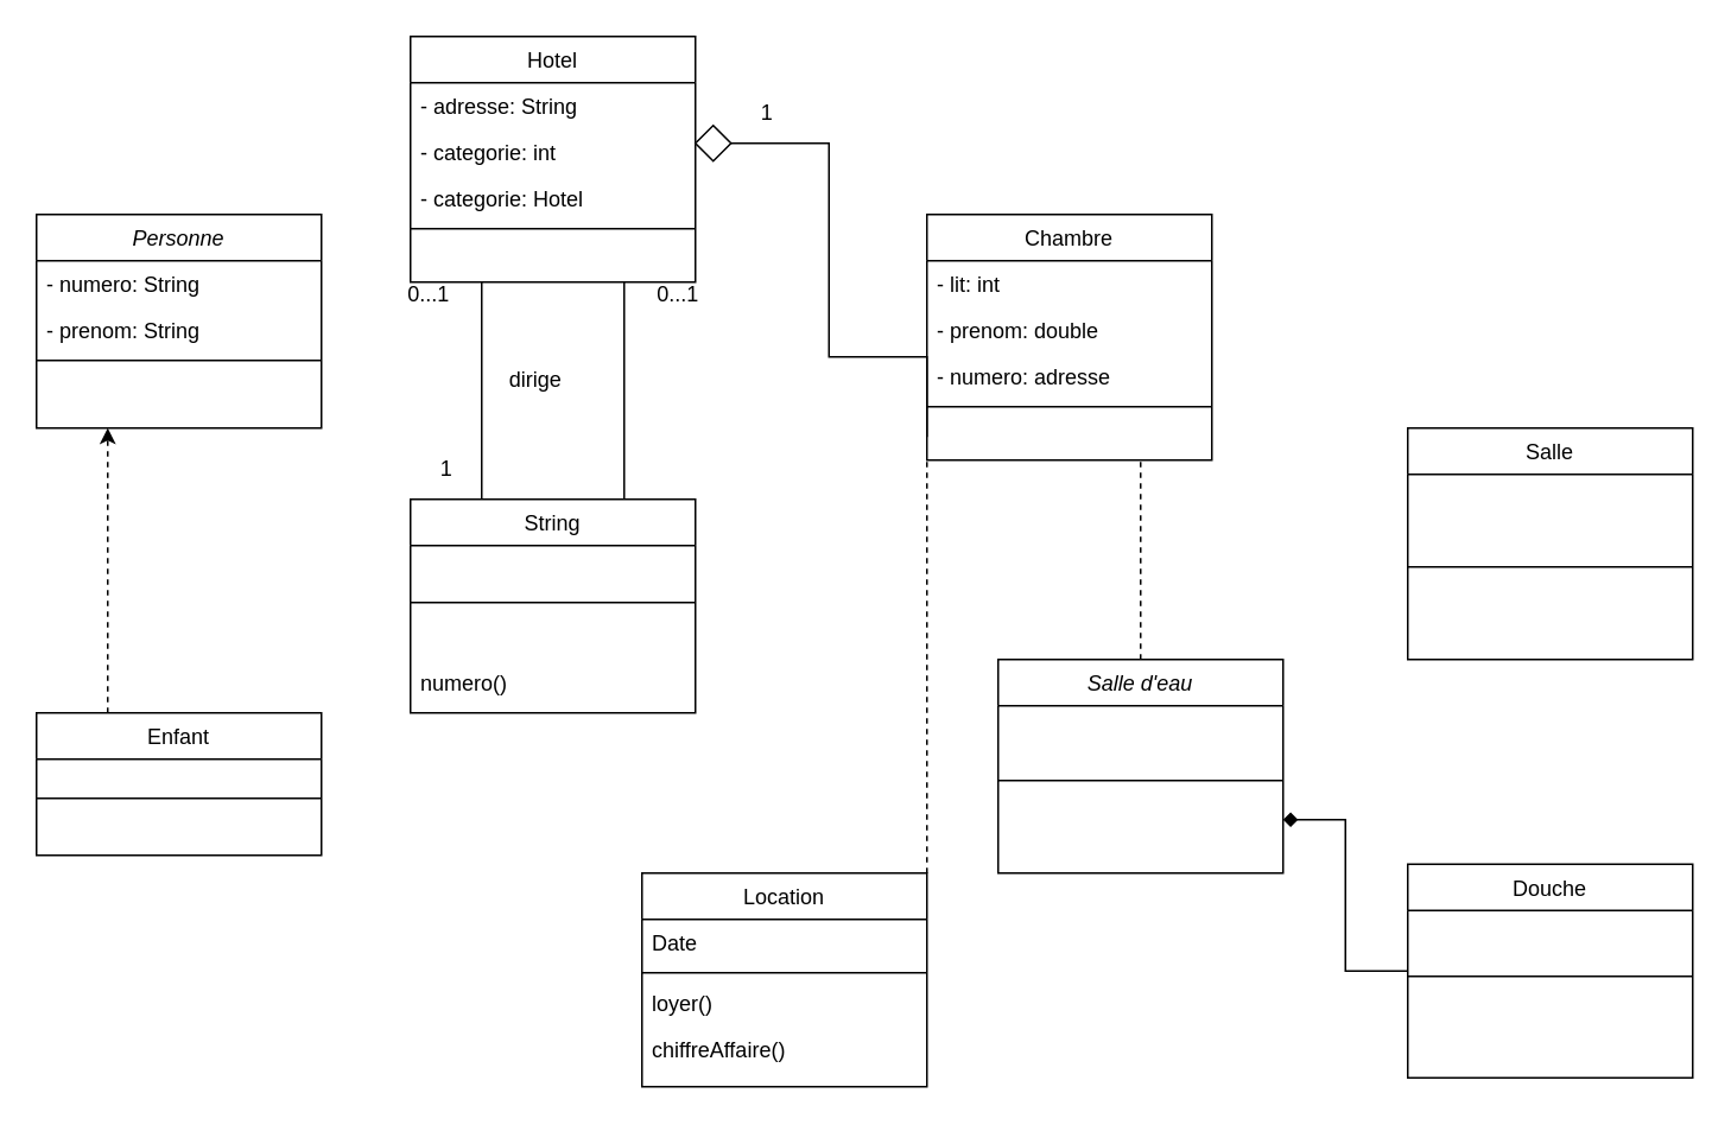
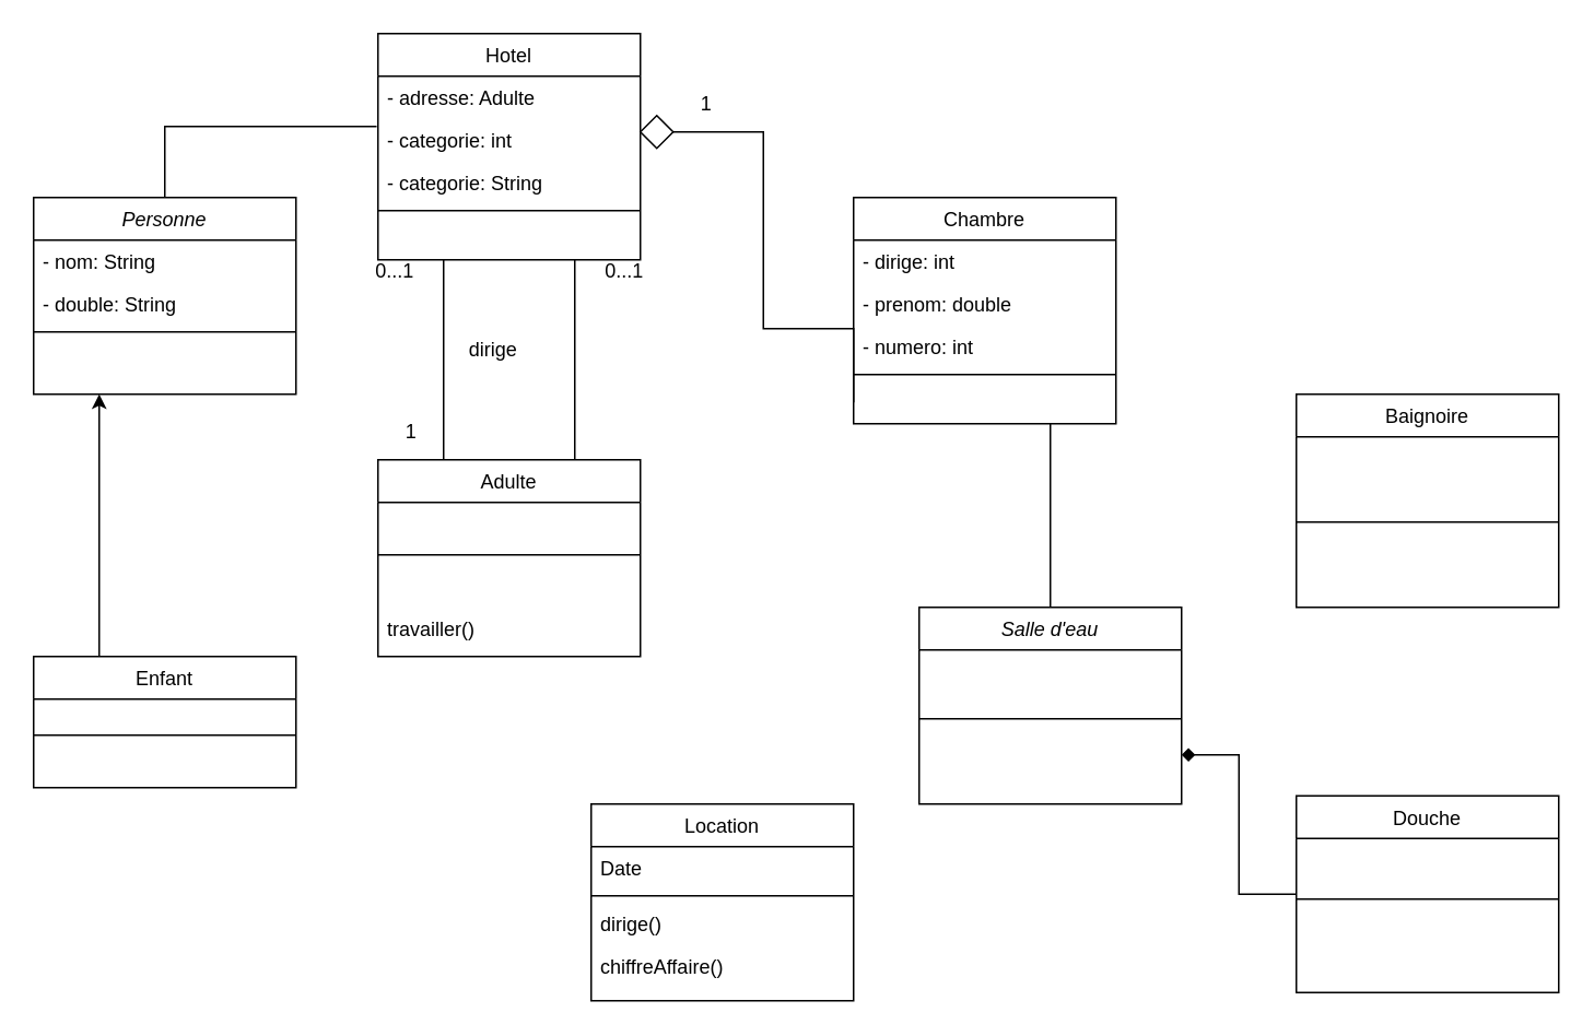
  <mxCell id="0" />
  <mxCell id="1" parent="0" />
  <mxCell id="2" value="Hotel" style="swimlane;fontStyle=0;align=center;verticalAlign=top;childLayout=stackLayout;horizontal=1;startSize=26;horizontalStack=0;resizeParent=1;resizeLast=0;collapsible=1;marginBottom=0;rounded=0;shadow=0;strokeWidth=1;" parent="1" vertex="1"><mxGeometry x="230" y="20" width="160" height="138" as="geometry"><mxRectangle x="550" y="140" width="160" height="26" as="alternateBounds" /></mxGeometry></mxCell>
- <mxCell id="3" value="- adresse: String" style="text;align=left;verticalAlign=top;spacingLeft=4;spacingRight=4;overflow=hidden;rotatable=0;points=[[0,0.5],[1,0.5]];portConstraint=eastwest;" parent="2" vertex="1"><mxGeometry y="26" width="160" height="26" as="geometry" /></mxCell>
+ <mxCell id="3" value="- adresse: Adulte" style="text;align=left;verticalAlign=top;spacingLeft=4;spacingRight=4;overflow=hidden;rotatable=0;points=[[0,0.5],[1,0.5]];portConstraint=eastwest;" parent="2" vertex="1"><mxGeometry y="26" width="160" height="26" as="geometry" /></mxCell>
  <mxCell id="4" value="- categorie: int" style="text;align=left;verticalAlign=top;spacingLeft=4;spacingRight=4;overflow=hidden;rotatable=0;points=[[0,0.5],[1,0.5]];portConstraint=eastwest;" vertex="1" parent="2"><mxGeometry y="52" width="160" height="26" as="geometry" /></mxCell>
- <mxCell id="5" value="- categorie: Hotel" style="text;align=left;verticalAlign=top;spacingLeft=4;spacingRight=4;overflow=hidden;rotatable=0;points=[[0,0.5],[1,0.5]];portConstraint=eastwest;" vertex="1" parent="2"><mxGeometry y="78" width="160" height="26" as="geometry" /></mxCell>
+ <mxCell id="5" value="- categorie: String" style="text;align=left;verticalAlign=top;spacingLeft=4;spacingRight=4;overflow=hidden;rotatable=0;points=[[0,0.5],[1,0.5]];portConstraint=eastwest;" vertex="1" parent="2"><mxGeometry y="78" width="160" height="26" as="geometry" /></mxCell>
  <mxCell id="6" value="" style="line;html=1;strokeWidth=1;align=left;verticalAlign=middle;spacingTop=-1;spacingLeft=3;spacingRight=3;rotatable=0;labelPosition=right;points=[];portConstraint=eastwest;" parent="2" vertex="1"><mxGeometry y="104" width="160" height="8" as="geometry" /></mxCell>
  <mxCell id="7" value="Chambre" style="swimlane;fontStyle=0;align=center;verticalAlign=top;childLayout=stackLayout;horizontal=1;startSize=26;horizontalStack=0;resizeParent=1;resizeLast=0;collapsible=1;marginBottom=0;rounded=0;shadow=0;strokeWidth=1;" vertex="1" parent="1"><mxGeometry x="520" y="120" width="160" height="138" as="geometry"><mxRectangle x="550" y="140" width="160" height="26" as="alternateBounds" /></mxGeometry></mxCell>
- <mxCell id="8" value="- lit: int" style="text;align=left;verticalAlign=top;spacingLeft=4;spacingRight=4;overflow=hidden;rotatable=0;points=[[0,0.5],[1,0.5]];portConstraint=eastwest;" vertex="1" parent="7"><mxGeometry y="26" width="160" height="26" as="geometry" /></mxCell>
+ <mxCell id="8" value="- dirige: int" style="text;align=left;verticalAlign=top;spacingLeft=4;spacingRight=4;overflow=hidden;rotatable=0;points=[[0,0.5],[1,0.5]];portConstraint=eastwest;" vertex="1" parent="7"><mxGeometry y="26" width="160" height="26" as="geometry" /></mxCell>
  <mxCell id="9" value="- prenom: double" style="text;align=left;verticalAlign=top;spacingLeft=4;spacingRight=4;overflow=hidden;rotatable=0;points=[[0,0.5],[1,0.5]];portConstraint=eastwest;" vertex="1" parent="7"><mxGeometry y="52" width="160" height="26" as="geometry" /></mxCell>
- <mxCell id="10" value="- numero: adresse" style="text;align=left;verticalAlign=top;spacingLeft=4;spacingRight=4;overflow=hidden;rotatable=0;points=[[0,0.5],[1,0.5]];portConstraint=eastwest;" vertex="1" parent="7"><mxGeometry y="78" width="160" height="26" as="geometry" /></mxCell>
+ <mxCell id="10" value="- numero: int" style="text;align=left;verticalAlign=top;spacingLeft=4;spacingRight=4;overflow=hidden;rotatable=0;points=[[0,0.5],[1,0.5]];portConstraint=eastwest;" vertex="1" parent="7"><mxGeometry y="78" width="160" height="26" as="geometry" /></mxCell>
  <mxCell id="11" value="" style="line;html=1;strokeWidth=1;align=left;verticalAlign=middle;spacingTop=-1;spacingLeft=3;spacingRight=3;rotatable=0;labelPosition=right;points=[];portConstraint=eastwest;" vertex="1" parent="7"><mxGeometry y="104" width="160" height="8" as="geometry" /></mxCell>
  <mxCell id="12" value="" style="rhombus;whiteSpace=wrap;html=1;fillColor=#FFFFFF;" vertex="1" parent="1"><mxGeometry x="390" y="70" width="20" height="20" as="geometry" /></mxCell>
  <mxCell id="13" value="" style="endArrow=none;html=1;rounded=0;entryX=1;entryY=0.5;entryDx=0;entryDy=0;exitX=0;exitY=0.5;exitDx=0;exitDy=0;edgeStyle=orthogonalEdgeStyle;" edge="1" parent="1" target="12"><mxGeometry width="50" height="50" relative="1" as="geometry"><mxPoint x="520" y="245" as="sourcePoint" /><mxPoint x="460" y="180" as="targetPoint" /><Array as="points"><mxPoint x="520" y="200" /><mxPoint x="465" y="200" /><mxPoint x="465" y="80" /></Array></mxGeometry></mxCell>
  <mxCell id="14" value="1" style="text;html=1;align=center;verticalAlign=middle;resizable=0;points=[];autosize=1;strokeColor=none;fillColor=none;" vertex="1" parent="1"><mxGeometry x="415" y="48" width="30" height="30" as="geometry" /></mxCell>
  <mxCell id="15" value="Salle d'eau" style="swimlane;fontStyle=2;align=center;verticalAlign=top;childLayout=stackLayout;horizontal=1;startSize=26;horizontalStack=0;resizeParent=1;resizeLast=0;collapsible=1;marginBottom=0;rounded=0;shadow=0;strokeWidth=1;" vertex="1" parent="1"><mxGeometry x="560" y="370" width="160" height="120" as="geometry"><mxRectangle x="550" y="140" width="160" height="26" as="alternateBounds" /></mxGeometry></mxCell>
  <mxCell id="16" value="" style="line;html=1;strokeWidth=1;align=left;verticalAlign=middle;spacingTop=-1;spacingLeft=3;spacingRight=3;rotatable=0;labelPosition=right;points=[];portConstraint=eastwest;" vertex="1" parent="15"><mxGeometry y="26" width="160" height="84" as="geometry" /></mxCell>
- <mxCell id="17" value="Salle" style="swimlane;fontStyle=0;align=center;verticalAlign=top;childLayout=stackLayout;horizontal=1;startSize=26;horizontalStack=0;resizeParent=1;resizeLast=0;collapsible=1;marginBottom=0;rounded=0;shadow=0;strokeWidth=1;" vertex="1" parent="1"><mxGeometry x="790" y="240" width="160" height="130" as="geometry"><mxRectangle x="550" y="140" width="160" height="26" as="alternateBounds" /></mxGeometry></mxCell>
+ <mxCell id="17" value="Baignoire" style="swimlane;fontStyle=0;align=center;verticalAlign=top;childLayout=stackLayout;horizontal=1;startSize=26;horizontalStack=0;resizeParent=1;resizeLast=0;collapsible=1;marginBottom=0;rounded=0;shadow=0;strokeWidth=1;" vertex="1" parent="1"><mxGeometry x="790" y="240" width="160" height="130" as="geometry"><mxRectangle x="550" y="140" width="160" height="26" as="alternateBounds" /></mxGeometry></mxCell>
  <mxCell id="18" value="" style="line;html=1;strokeWidth=1;align=left;verticalAlign=middle;spacingTop=-1;spacingLeft=3;spacingRight=3;rotatable=0;labelPosition=right;points=[];portConstraint=eastwest;" vertex="1" parent="17"><mxGeometry y="26" width="160" height="104" as="geometry" /></mxCell>
  <mxCell id="19" style="edgeStyle=orthogonalEdgeStyle;rounded=0;orthogonalLoop=1;jettySize=auto;html=1;entryX=1;entryY=0.75;entryDx=0;entryDy=0;endArrow=diamond;" edge="1" parent="1" source="20" target="15"><mxGeometry relative="1" as="geometry" /></mxCell>
  <mxCell id="20" value="Douche" style="swimlane;fontStyle=0;align=center;verticalAlign=top;childLayout=stackLayout;horizontal=1;startSize=26;horizontalStack=0;resizeParent=1;resizeLast=0;collapsible=1;marginBottom=0;rounded=0;shadow=0;strokeWidth=1;" vertex="1" parent="1"><mxGeometry x="790" y="485" width="160" height="120" as="geometry"><mxRectangle x="550" y="140" width="160" height="26" as="alternateBounds" /></mxGeometry></mxCell>
  <mxCell id="21" value="" style="line;html=1;strokeWidth=1;align=left;verticalAlign=middle;spacingTop=-1;spacingLeft=3;spacingRight=3;rotatable=0;labelPosition=right;points=[];portConstraint=eastwest;" vertex="1" parent="20"><mxGeometry y="26" width="160" height="74" as="geometry" /></mxCell>
  <mxCell id="22" value="Personne" style="swimlane;fontStyle=2;align=center;verticalAlign=top;childLayout=stackLayout;horizontal=1;startSize=26;horizontalStack=0;resizeParent=1;resizeLast=0;collapsible=1;marginBottom=0;rounded=0;shadow=0;strokeWidth=1;" vertex="1" parent="1"><mxGeometry x="20" y="120" width="160" height="120" as="geometry"><mxRectangle x="550" y="140" width="160" height="26" as="alternateBounds" /></mxGeometry></mxCell>
- <mxCell id="23" value="- numero: String" style="text;align=left;verticalAlign=top;spacingLeft=4;spacingRight=4;overflow=hidden;rotatable=0;points=[[0,0.5],[1,0.5]];portConstraint=eastwest;" vertex="1" parent="22"><mxGeometry y="26" width="160" height="26" as="geometry" /></mxCell>
- <mxCell id="24" value="- prenom: String" style="text;align=left;verticalAlign=top;spacingLeft=4;spacingRight=4;overflow=hidden;rotatable=0;points=[[0,0.5],[1,0.5]];portConstraint=eastwest;" vertex="1" parent="22"><mxGeometry y="52" width="160" height="26" as="geometry" /></mxCell>
+ <mxCell id="23" value="- nom: String" style="text;align=left;verticalAlign=top;spacingLeft=4;spacingRight=4;overflow=hidden;rotatable=0;points=[[0,0.5],[1,0.5]];portConstraint=eastwest;" vertex="1" parent="22"><mxGeometry y="26" width="160" height="26" as="geometry" /></mxCell>
+ <mxCell id="24" value="- double: String" style="text;align=left;verticalAlign=top;spacingLeft=4;spacingRight=4;overflow=hidden;rotatable=0;points=[[0,0.5],[1,0.5]];portConstraint=eastwest;" vertex="1" parent="22"><mxGeometry y="52" width="160" height="26" as="geometry" /></mxCell>
  <mxCell id="25" value="" style="line;html=1;strokeWidth=1;align=left;verticalAlign=middle;spacingTop=-1;spacingLeft=3;spacingRight=3;rotatable=0;labelPosition=right;points=[];portConstraint=eastwest;" vertex="1" parent="22"><mxGeometry y="78" width="160" height="8" as="geometry" /></mxCell>
- <mxCell id="26" value="String" style="swimlane;fontStyle=0;align=center;verticalAlign=top;childLayout=stackLayout;horizontal=1;startSize=26;horizontalStack=0;resizeParent=1;resizeLast=0;collapsible=1;marginBottom=0;rounded=0;shadow=0;strokeWidth=1;" vertex="1" parent="1"><mxGeometry x="230" y="280" width="160" height="120" as="geometry"><mxRectangle x="550" y="140" width="160" height="26" as="alternateBounds" /></mxGeometry></mxCell>
+ <mxCell id="26" value="Adulte" style="swimlane;fontStyle=0;align=center;verticalAlign=top;childLayout=stackLayout;horizontal=1;startSize=26;horizontalStack=0;resizeParent=1;resizeLast=0;collapsible=1;marginBottom=0;rounded=0;shadow=0;strokeWidth=1;" vertex="1" parent="1"><mxGeometry x="230" y="280" width="160" height="120" as="geometry"><mxRectangle x="550" y="140" width="160" height="26" as="alternateBounds" /></mxGeometry></mxCell>
  <mxCell id="27" value="" style="line;html=1;strokeWidth=1;align=left;verticalAlign=middle;spacingTop=-1;spacingLeft=3;spacingRight=3;rotatable=0;labelPosition=right;points=[];portConstraint=eastwest;" vertex="1" parent="26"><mxGeometry y="26" width="160" height="64" as="geometry" /></mxCell>
- <mxCell id="28" value="numero()" style="text;align=left;verticalAlign=top;spacingLeft=4;spacingRight=4;overflow=hidden;rotatable=0;points=[[0,0.5],[1,0.5]];portConstraint=eastwest;" vertex="1" parent="26"><mxGeometry y="90" width="160" height="26" as="geometry" /></mxCell>
- <mxCell id="29" style="edgeStyle=orthogonalEdgeStyle;rounded=0;orthogonalLoop=1;jettySize=auto;html=1;exitX=0.25;exitY=0;exitDx=0;exitDy=0;entryX=0.25;entryY=1;entryDx=0;entryDy=0;dashed=1;" edge="1" parent="1" source="30" target="22"><mxGeometry relative="1" as="geometry" /></mxCell>
+ <mxCell id="28" value="travailler()" style="text;align=left;verticalAlign=top;spacingLeft=4;spacingRight=4;overflow=hidden;rotatable=0;points=[[0,0.5],[1,0.5]];portConstraint=eastwest;" vertex="1" parent="26"><mxGeometry y="90" width="160" height="26" as="geometry" /></mxCell>
+ <mxCell id="29" style="edgeStyle=orthogonalEdgeStyle;rounded=0;orthogonalLoop=1;jettySize=auto;html=1;exitX=0.25;exitY=0;exitDx=0;exitDy=0;entryX=0.25;entryY=1;entryDx=0;entryDy=0;" edge="1" parent="1" source="30" target="22"><mxGeometry relative="1" as="geometry" /></mxCell>
  <mxCell id="30" value="Enfant" style="swimlane;fontStyle=0;align=center;verticalAlign=top;childLayout=stackLayout;horizontal=1;startSize=26;horizontalStack=0;resizeParent=1;resizeLast=0;collapsible=1;marginBottom=0;rounded=0;shadow=0;strokeWidth=1;" vertex="1" parent="1"><mxGeometry x="20" y="400" width="160" height="80" as="geometry"><mxRectangle x="550" y="140" width="160" height="26" as="alternateBounds" /></mxGeometry></mxCell>
  <mxCell id="31" value="" style="line;html=1;strokeWidth=1;align=left;verticalAlign=middle;spacingTop=-1;spacingLeft=3;spacingRight=3;rotatable=0;labelPosition=right;points=[];portConstraint=eastwest;" vertex="1" parent="30"><mxGeometry y="26" width="160" height="44" as="geometry" /></mxCell>
  <mxCell id="32" value="dirige" style="text;html=1;align=center;verticalAlign=middle;resizable=0;points=[];autosize=1;strokeColor=none;fillColor=none;" vertex="1" parent="1"><mxGeometry x="275" y="198" width="50" height="30" as="geometry" /></mxCell>
  <mxCell id="33" value="" style="endArrow=none;html=1;rounded=0;entryX=0.25;entryY=1;entryDx=0;entryDy=0;exitX=0.25;exitY=0;exitDx=0;exitDy=0;" edge="1" parent="1" source="26" target="2"><mxGeometry width="50" height="50" relative="1" as="geometry"><mxPoint x="10" y="350" as="sourcePoint" /><mxPoint x="60" y="300" as="targetPoint" /></mxGeometry></mxCell>
  <mxCell id="34" value="" style="endArrow=none;html=1;rounded=0;entryX=0.75;entryY=1;entryDx=0;entryDy=0;exitX=0.75;exitY=0;exitDx=0;exitDy=0;" edge="1" parent="1" source="26" target="2"><mxGeometry width="50" height="50" relative="1" as="geometry"><mxPoint x="280" y="290" as="sourcePoint" /><mxPoint x="280" y="150" as="targetPoint" /></mxGeometry></mxCell>
- <mxCell id="35" value="" style="endArrow=none;html=1;rounded=0;entryX=0.75;entryY=1;entryDx=0;entryDy=0;exitX=0.5;exitY=0;exitDx=0;exitDy=0;edgeStyle=orthogonalEdgeStyle;dashed=1;" edge="1" parent="1" source="15" target="7"><mxGeometry width="50" height="50" relative="1" as="geometry"><mxPoint x="710" y="360" as="sourcePoint" /><mxPoint x="710" y="230" as="targetPoint" /></mxGeometry></mxCell>
+ <mxCell id="35" value="" style="endArrow=none;html=1;rounded=0;entryX=0.75;entryY=1;entryDx=0;entryDy=0;exitX=0.5;exitY=0;exitDx=0;exitDy=0;edgeStyle=orthogonalEdgeStyle;" edge="1" parent="1" source="15" target="7"><mxGeometry width="50" height="50" relative="1" as="geometry"><mxPoint x="710" y="360" as="sourcePoint" /><mxPoint x="710" y="230" as="targetPoint" /></mxGeometry></mxCell>
+ <mxCell id="36" value="" style="endArrow=none;html=1;rounded=0;entryX=-0.005;entryY=0.182;entryDx=0;entryDy=0;entryPerimeter=0;exitX=0.5;exitY=0;exitDx=0;exitDy=0;edgeStyle=orthogonalEdgeStyle;" edge="1" parent="1" source="22" target="4"><mxGeometry width="50" height="50" relative="1" as="geometry"><mxPoint x="260" y="340" as="sourcePoint" /><mxPoint x="230" y="132" as="targetPoint" /></mxGeometry></mxCell>
  <mxCell id="37" value="Location" style="swimlane;fontStyle=0;align=center;verticalAlign=top;childLayout=stackLayout;horizontal=1;startSize=26;horizontalStack=0;resizeParent=1;resizeLast=0;collapsible=1;marginBottom=0;rounded=0;shadow=0;strokeWidth=1;" vertex="1" parent="1"><mxGeometry x="360" y="490" width="160" height="120" as="geometry"><mxRectangle x="550" y="140" width="160" height="26" as="alternateBounds" /></mxGeometry></mxCell>
  <mxCell id="38" value="Date" style="text;align=left;verticalAlign=top;spacingLeft=4;spacingRight=4;overflow=hidden;rotatable=0;points=[[0,0.5],[1,0.5]];portConstraint=eastwest;" vertex="1" parent="37"><mxGeometry y="26" width="160" height="26" as="geometry" /></mxCell>
  <mxCell id="39" value="" style="line;html=1;strokeWidth=1;align=left;verticalAlign=middle;spacingTop=-1;spacingLeft=3;spacingRight=3;rotatable=0;labelPosition=right;points=[];portConstraint=eastwest;" vertex="1" parent="37"><mxGeometry y="52" width="160" height="8" as="geometry" /></mxCell>
- <mxCell id="40" value="loyer()" style="text;align=left;verticalAlign=top;spacingLeft=4;spacingRight=4;overflow=hidden;rotatable=0;points=[[0,0.5],[1,0.5]];portConstraint=eastwest;" vertex="1" parent="37"><mxGeometry y="60" width="160" height="26" as="geometry" /></mxCell>
+ <mxCell id="40" value="dirige()" style="text;align=left;verticalAlign=top;spacingLeft=4;spacingRight=4;overflow=hidden;rotatable=0;points=[[0,0.5],[1,0.5]];portConstraint=eastwest;" vertex="1" parent="37"><mxGeometry y="60" width="160" height="26" as="geometry" /></mxCell>
  <mxCell id="41" value="chiffreAffaire()" style="text;align=left;verticalAlign=top;spacingLeft=4;spacingRight=4;overflow=hidden;rotatable=0;points=[[0,0.5],[1,0.5]];portConstraint=eastwest;" vertex="1" parent="37"><mxGeometry y="86" width="160" height="26" as="geometry" /></mxCell>
- <mxCell id="42" value="" style="endArrow=none;dashed=1;html=1;rounded=0;entryX=0;entryY=1;entryDx=0;entryDy=0;exitX=1;exitY=0;exitDx=0;exitDy=0;" edge="1" parent="1" source="37" target="7"><mxGeometry width="50" height="50" relative="1" as="geometry"><mxPoint x="540" y="440" as="sourcePoint" /><mxPoint x="590" y="390" as="targetPoint" /></mxGeometry></mxCell>
  <mxCell id="43" value="1" style="text;html=1;align=center;verticalAlign=middle;resizable=0;points=[];autosize=1;strokeColor=none;fillColor=none;" vertex="1" parent="1"><mxGeometry x="235" y="248" width="30" height="30" as="geometry" /></mxCell>
  <mxCell id="44" value="0...1" style="text;html=1;align=center;verticalAlign=middle;resizable=0;points=[];autosize=1;strokeColor=none;fillColor=none;" vertex="1" parent="1"><mxGeometry x="355" y="150" width="50" height="30" as="geometry" /></mxCell>
  <mxCell id="45" value="0...1" style="text;html=1;align=center;verticalAlign=middle;resizable=0;points=[];autosize=1;strokeColor=none;fillColor=none;" vertex="1" parent="1"><mxGeometry x="215" y="150" width="50" height="30" as="geometry" /></mxCell>
